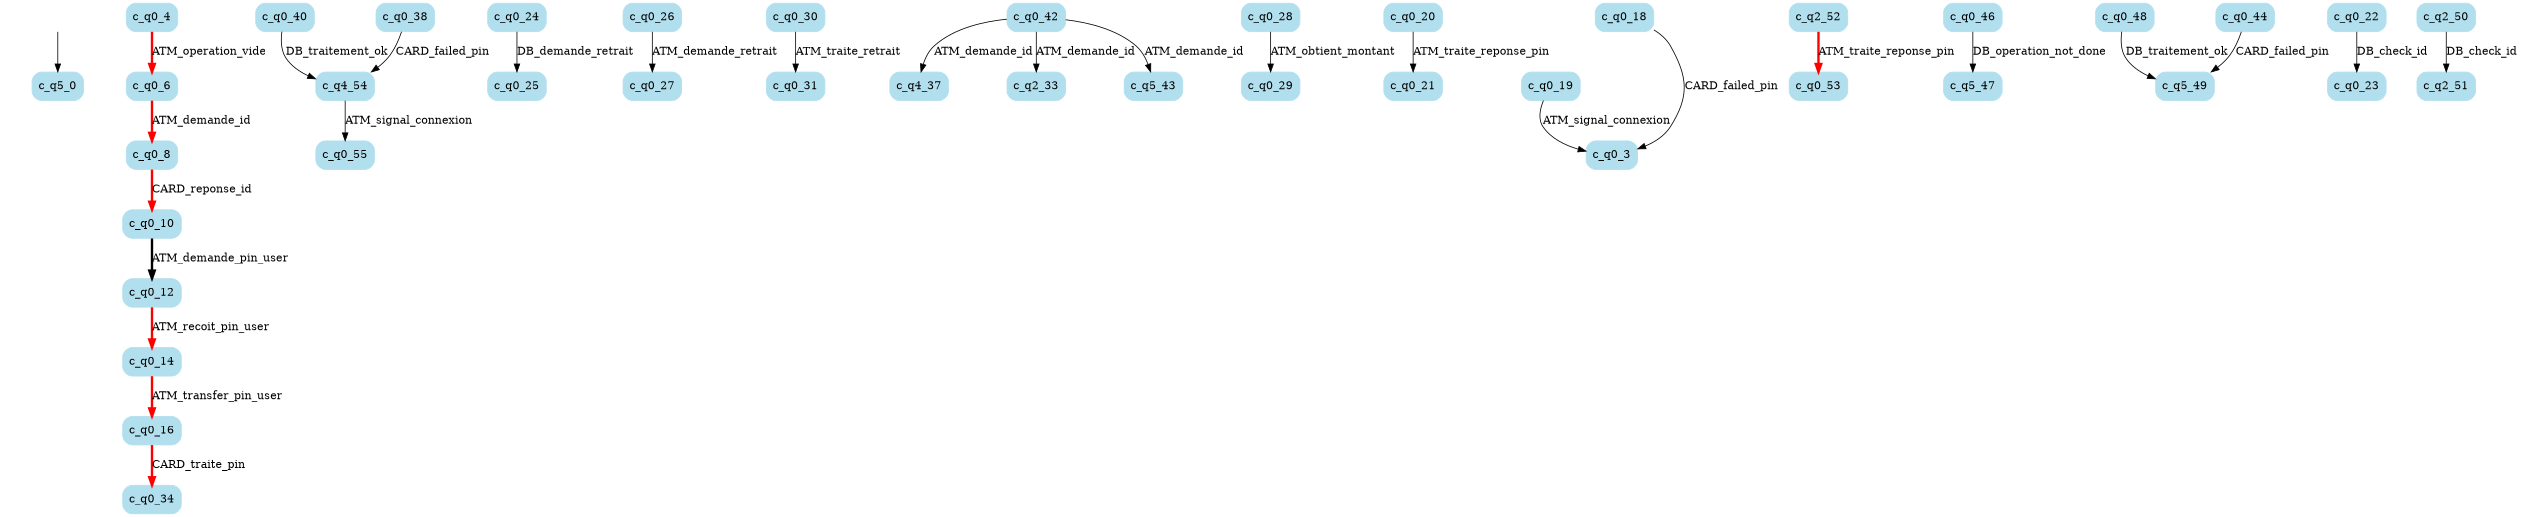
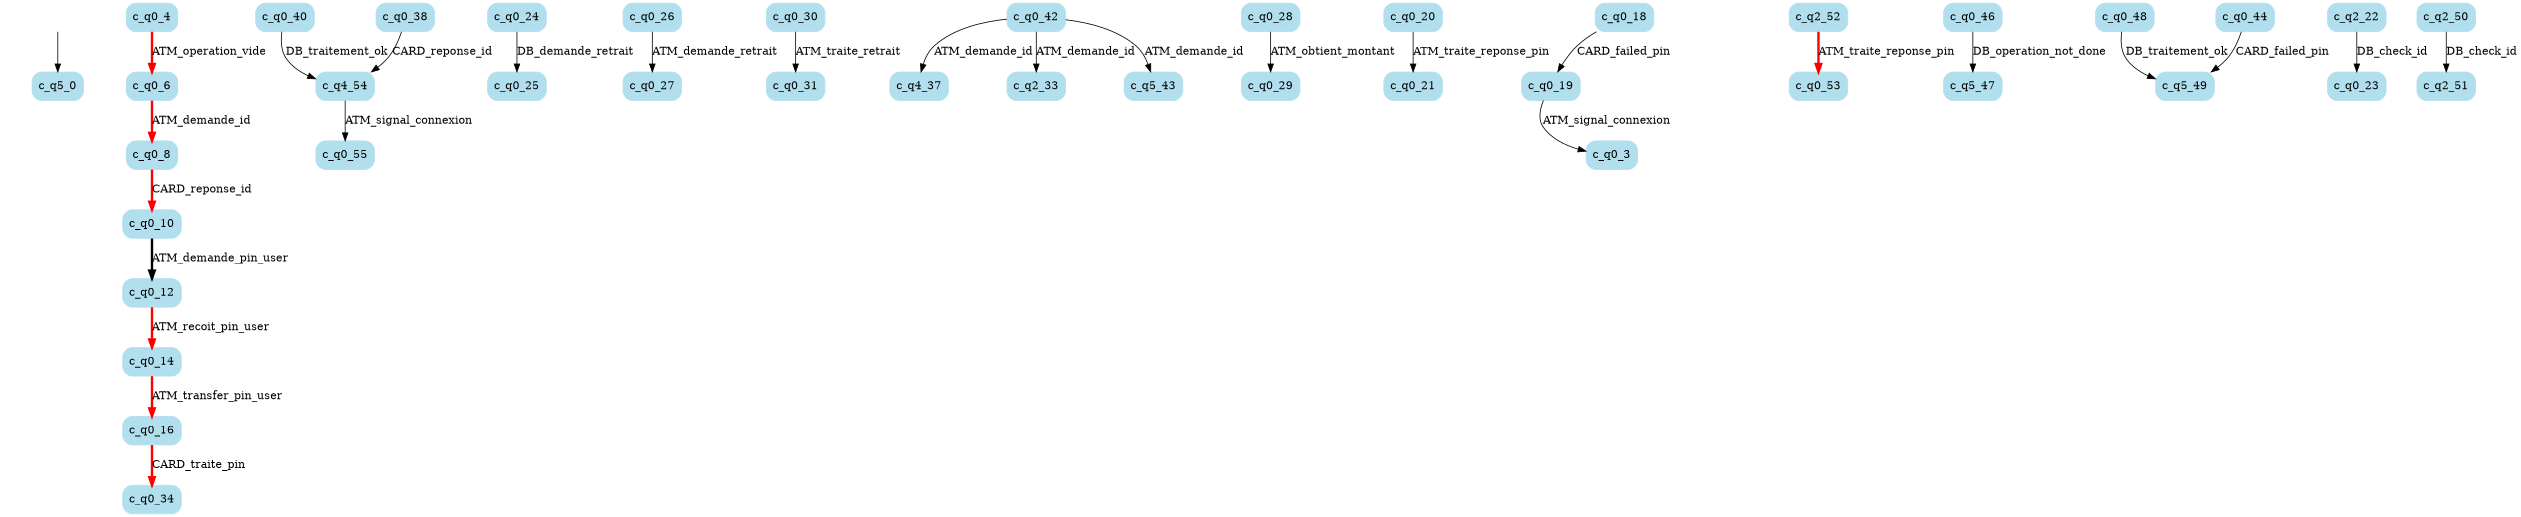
  digraph {
    rankdir=TB
    node [style="rounded, filled" color=lightblue2 shape=box]
    start_c_q5_0 [style=invisible color="" shape=""]
    n2 [label=c_q5_0]
    n3 [label=c_q0_4]
    n4 [label=c_q0_6]
    n5 [label=c_q0_40]
    n6 [label=c_q4_54]
    n7 [label=c_q0_55]
    n8 [label=c_q0_24]
    n9 [label=c_q0_25]
    n10 [label=c_q0_27]
    n11 [label=c_q0_30]
    n12 [label=c_q0_31]
    n13 [label=c_q4_37]
    n14 [label=c_q0_29]
    n15 [label=c_q0_20]
    n16 [label=c_q0_21]
    n17 [label=c_q0_10]
    n18 [label=c_q0_12]
    n19 [label=c_q0_14]
    n20 [label=c_q0_18]
    n21 [label=c_q0_19]
    n22 [label=c_q0_3]
    n23 [label=c_q0_8]
    n24 [label=c_q2_52]
    n25 [label=c_q0_53]
    n26 [label=c_q0_46]
    n27 [label=c_q5_47]
    n28 [label=c_q2_33]
    n29 [label=c_q0_48]
    n30 [label=c_q5_49]
-   n31 [label=c_q0_22]
+   n31 [label=c_q2_22]
    n32 [label=c_q0_23]
    n33 [label=c_q2_51]
    n34 [label=c_q0_26]
    n35 [label=c_q0_28]
    n36 [label=c_q0_44]
    n37 [label=c_q0_42]
    n38 [label=c_q5_43]
    n39 [label=c_q0_16]
    n40 [label=c_q0_34]
    n41 [label=c_q2_50]
    n42 [label=c_q0_38]
    start_c_q5_0 -> n2
    n3 -> n4 [color=red label=ATM_operation_vide penwidth=3]
    n4 -> n23 [color=red label=ATM_demande_id penwidth=3]
    n5 -> n6 [label=DB_traitement_ok]
    n6 -> n7 [label=ATM_signal_connexion]
    n8 -> n9 [label=DB_demande_retrait]
    n11 -> n12 [label=ATM_traite_retrait]
    n15 -> n16 [label=ATM_traite_reponse_pin]
    n17 -> n18 [color=black label=ATM_demande_pin_user penwidth=3]
    n18 -> n19 [color=red label=ATM_recoit_pin_user penwidth=3]
    n19 -> n39 [color=red label=ATM_transfer_pin_user penwidth=3]
-   n20 -> n22 [label=CARD_failed_pin]
+   n20 -> n21 [label=CARD_failed_pin]
    n21 -> n22 [label=ATM_signal_connexion]
    n23 -> n17 [color=red label=CARD_reponse_id penwidth=3]
    n24 -> n25 [color=red label=ATM_traite_reponse_pin penwidth=3]
    n26 -> n27 [label=DB_operation_not_done]
    n29 -> n30 [label=DB_traitement_ok]
    n31 -> n32 [label=DB_check_id]
    n34 -> n10 [label=ATM_demande_retrait]
    n35 -> n14 [label=ATM_obtient_montant]
    n36 -> n30 [label=CARD_failed_pin]
    n37 -> n13 [label=ATM_demande_id]
    n37 -> n28 [label=ATM_demande_id]
    n37 -> n38 [label=ATM_demande_id]
    n39 -> n40 [color=red label=CARD_traite_pin penwidth=3]
    n41 -> n33 [label=DB_check_id]
-   n42 -> n6 [label=CARD_failed_pin]
+   n42 -> n6 [label=CARD_reponse_id]
  }
